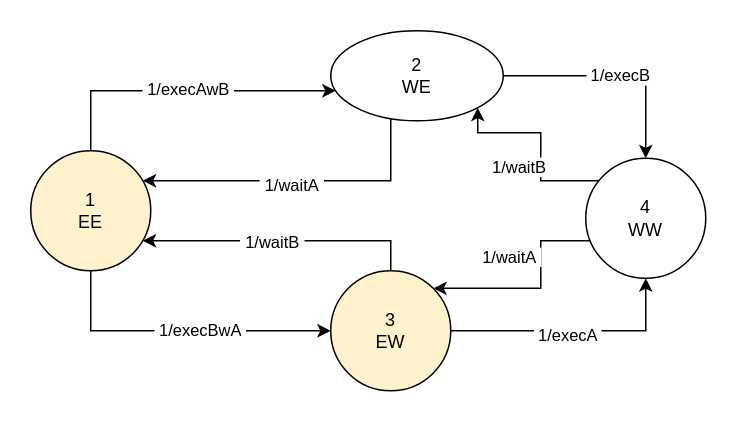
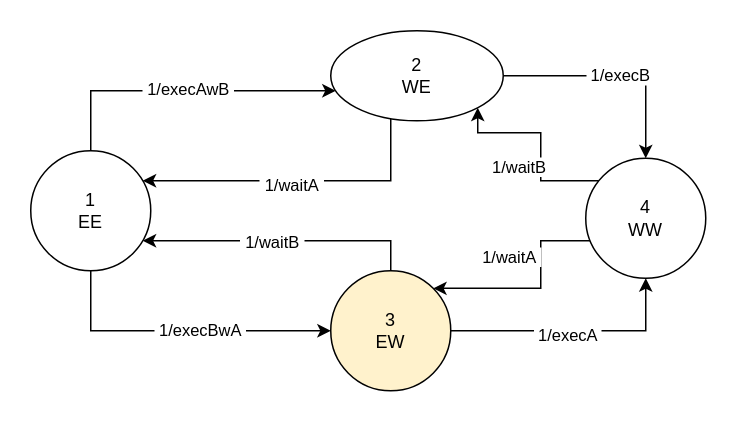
  <mxCell id="0" />
  <mxCell id="1" parent="0" />
  <mxCell id="2" style="edgeStyle=orthogonalEdgeStyle;rounded=0;orthogonalLoop=1;jettySize=auto;html=1;entryX=0;entryY=0.5;entryDx=0;entryDy=0;" edge="1" parent="1" source="6" target="16"><mxGeometry relative="1" as="geometry"><Array as="points"><mxPoint x="60" y="220" /></Array></mxGeometry></mxCell>
  <mxCell id="3" value="&amp;nbsp;1/execBwA&amp;nbsp;" style="edgeLabel;html=1;align=center;verticalAlign=middle;resizable=0;points=[];" vertex="1" connectable="0" parent="2"><mxGeometry x="0.121" y="1" relative="1" as="geometry"><mxPoint as="offset" /></mxGeometry></mxCell>
  <mxCell id="4" style="edgeStyle=orthogonalEdgeStyle;rounded=0;orthogonalLoop=1;jettySize=auto;html=1;" edge="1" parent="1" source="6" target="11"><mxGeometry relative="1" as="geometry"><Array as="points"><mxPoint x="60" y="60" /></Array></mxGeometry></mxCell>
  <mxCell id="5" value="&amp;nbsp;1/execAwB&amp;nbsp;" style="edgeLabel;html=1;align=center;verticalAlign=middle;resizable=0;points=[];" vertex="1" connectable="0" parent="4"><mxGeometry x="0.021" y="2" relative="1" as="geometry"><mxPoint as="offset" /></mxGeometry></mxCell>
- <mxCell id="6" value="1&lt;br&gt;EE" style="ellipse;whiteSpace=wrap;html=1;aspect=fixed;fillColor=#fff2cc;" vertex="1" parent="1"><mxGeometry x="20" y="100" width="80" height="80" as="geometry" /></mxCell>
+ <mxCell id="6" value="1&lt;br&gt;EE" style="ellipse;whiteSpace=wrap;html=1;aspect=fixed;" vertex="1" parent="1"><mxGeometry x="20" y="100" width="80" height="80" as="geometry" /></mxCell>
  <mxCell id="7" style="edgeStyle=orthogonalEdgeStyle;rounded=0;orthogonalLoop=1;jettySize=auto;html=1;" edge="1" parent="1" source="11" target="6"><mxGeometry relative="1" as="geometry"><Array as="points"><mxPoint x="260" y="120" /></Array></mxGeometry></mxCell>
  <mxCell id="8" value="&amp;nbsp;1/waitA&amp;nbsp;" style="edgeLabel;html=1;align=center;verticalAlign=middle;resizable=0;points=[];" vertex="1" connectable="0" parent="7"><mxGeometry x="-0.193" y="2" relative="1" as="geometry"><mxPoint x="-25" as="offset" /></mxGeometry></mxCell>
  <mxCell id="9" style="edgeStyle=orthogonalEdgeStyle;rounded=0;orthogonalLoop=1;jettySize=auto;html=1;entryX=0.5;entryY=0;entryDx=0;entryDy=0;" edge="1" parent="1" source="11" target="21"><mxGeometry relative="1" as="geometry" /></mxCell>
  <mxCell id="10" value="&amp;nbsp;1/execB&amp;nbsp;" style="edgeLabel;html=1;align=center;verticalAlign=middle;resizable=0;points=[];" vertex="1" connectable="0" parent="9"><mxGeometry x="0.021" y="1" relative="1" as="geometry"><mxPoint as="offset" /></mxGeometry></mxCell>
  <mxCell id="11" value="2&lt;br&gt;WE" style="ellipse;whiteSpace=wrap;html=1;aspect=fixed;" vertex="1" parent="1"><mxGeometry x="220" y="20" width="115" height="60" as="geometry" /></mxCell>
  <mxCell id="12" style="edgeStyle=orthogonalEdgeStyle;rounded=0;orthogonalLoop=1;jettySize=auto;html=1;" edge="1" parent="1" source="16" target="6"><mxGeometry relative="1" as="geometry"><Array as="points"><mxPoint x="260" y="160" /></Array></mxGeometry></mxCell>
  <mxCell id="13" value="&amp;nbsp;1/waitB&amp;nbsp;" style="edgeLabel;html=1;align=center;verticalAlign=middle;resizable=0;points=[];" vertex="1" connectable="0" parent="12"><mxGeometry x="-0.168" y="3" relative="1" as="geometry"><mxPoint x="-23" y="-3" as="offset" /></mxGeometry></mxCell>
  <mxCell id="14" style="edgeStyle=orthogonalEdgeStyle;rounded=0;orthogonalLoop=1;jettySize=auto;html=1;entryX=0.5;entryY=1;entryDx=0;entryDy=0;" edge="1" parent="1" source="16" target="21"><mxGeometry relative="1" as="geometry" /></mxCell>
  <mxCell id="15" value="&amp;nbsp;1/execA&amp;nbsp;" style="edgeLabel;html=1;align=center;verticalAlign=middle;resizable=0;points=[];" vertex="1" connectable="0" parent="14"><mxGeometry x="-0.063" y="-2" relative="1" as="geometry"><mxPoint as="offset" /></mxGeometry></mxCell>
  <mxCell id="16" value="3&lt;br&gt;EW" style="ellipse;whiteSpace=wrap;html=1;aspect=fixed;fillColor=#fff2cc;" vertex="1" parent="1"><mxGeometry x="220" y="180" width="80" height="80" as="geometry" /></mxCell>
  <mxCell id="17" style="edgeStyle=orthogonalEdgeStyle;rounded=0;orthogonalLoop=1;jettySize=auto;html=1;entryX=1;entryY=0;entryDx=0;entryDy=0;" edge="1" parent="1" source="21" target="16"><mxGeometry relative="1" as="geometry"><Array as="points"><mxPoint x="360" y="160" /><mxPoint x="360" y="192" /></Array></mxGeometry></mxCell>
  <mxCell id="18" value="&amp;nbsp;1/waitA&amp;nbsp;" style="edgeLabel;html=1;align=center;verticalAlign=middle;resizable=0;points=[];" vertex="1" connectable="0" parent="17"><mxGeometry x="-0.497" y="1" relative="1" as="geometry"><mxPoint x="-23" y="9" as="offset" /></mxGeometry></mxCell>
  <mxCell id="19" style="edgeStyle=orthogonalEdgeStyle;rounded=0;orthogonalLoop=1;jettySize=auto;html=1;entryX=1;entryY=1;entryDx=0;entryDy=0;" edge="1" parent="1" source="21" target="11"><mxGeometry relative="1" as="geometry"><Array as="points"><mxPoint x="360" y="120" /><mxPoint x="360" y="88" /></Array></mxGeometry></mxCell>
  <mxCell id="20" value="&amp;nbsp;1/waitB" style="edgeLabel;html=1;align=center;verticalAlign=middle;resizable=0;points=[];" vertex="1" connectable="0" parent="19"><mxGeometry x="-0.461" relative="1" as="geometry"><mxPoint x="-20" y="-10" as="offset" /></mxGeometry></mxCell>
  <mxCell id="21" value="4&lt;br&gt;WW" style="ellipse;whiteSpace=wrap;html=1;aspect=fixed;" vertex="1" parent="1"><mxGeometry x="390" y="105" width="80" height="80" as="geometry" /></mxCell>
